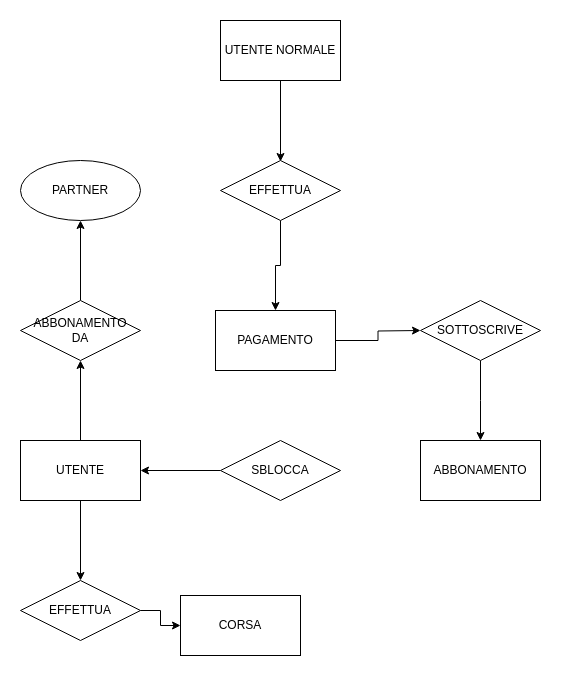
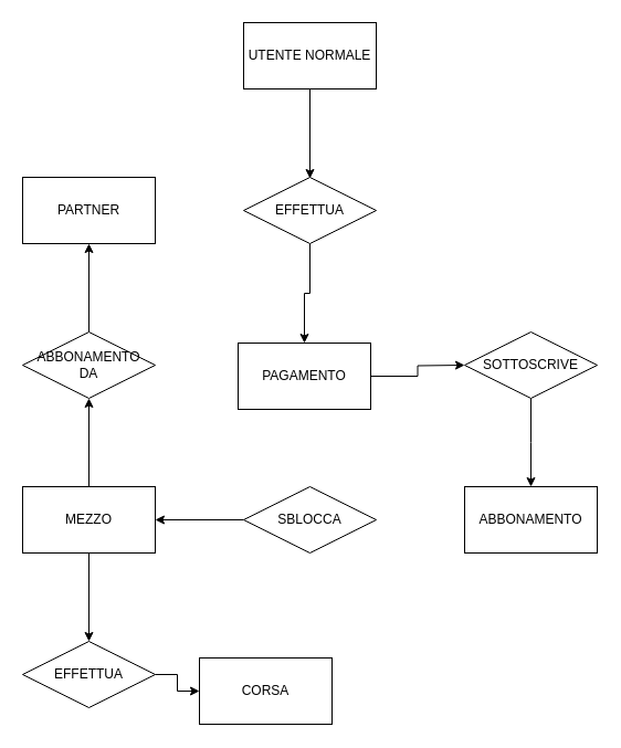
  <mxCell id="0" />
  <mxCell id="1" parent="0" />
  <mxCell id="2" style="edgeStyle=orthogonalEdgeStyle;rounded=0;orthogonalLoop=1;jettySize=auto;html=1;" parent="1" source="3" edge="1"><mxGeometry relative="1" as="geometry"><mxPoint x="280" y="161" as="targetPoint" /></mxGeometry></mxCell>
  <mxCell id="3" value="UTENTE NORMALE" style="rounded=0;whiteSpace=wrap;html=1;" parent="1" vertex="1"><mxGeometry x="220" y="20" width="120" height="60" as="geometry" /></mxCell>
  <mxCell id="4" style="edgeStyle=orthogonalEdgeStyle;rounded=0;orthogonalLoop=1;jettySize=auto;html=1;" parent="1" source="5" target="7" edge="1"><mxGeometry relative="1" as="geometry" /></mxCell>
  <mxCell id="5" value="EFFETTUA" style="rhombus;whiteSpace=wrap;html=1;" parent="1" vertex="1"><mxGeometry x="220" y="160" width="120" height="60" as="geometry" /></mxCell>
  <mxCell id="6" style="edgeStyle=orthogonalEdgeStyle;rounded=0;orthogonalLoop=1;jettySize=auto;html=1;" parent="1" source="7" edge="1"><mxGeometry relative="1" as="geometry"><mxPoint x="420" y="330" as="targetPoint" /></mxGeometry></mxCell>
  <mxCell id="7" value="PAGAMENTO" style="rounded=0;whiteSpace=wrap;html=1;" parent="1" vertex="1"><mxGeometry x="215" y="310" width="120" height="60" as="geometry" /></mxCell>
  <mxCell id="8" style="edgeStyle=orthogonalEdgeStyle;rounded=0;orthogonalLoop=1;jettySize=auto;html=1;" parent="1" source="9" target="15" edge="1"><mxGeometry relative="1" as="geometry" /></mxCell>
  <mxCell id="9" value="SBLOCCA" style="rhombus;whiteSpace=wrap;html=1;" parent="1" vertex="1"><mxGeometry x="220" y="440" width="120" height="60" as="geometry" /></mxCell>
  <mxCell id="10" style="edgeStyle=orthogonalEdgeStyle;rounded=0;orthogonalLoop=1;jettySize=auto;html=1;" parent="1" source="11" edge="1"><mxGeometry relative="1" as="geometry"><mxPoint x="480" y="440" as="targetPoint" /></mxGeometry></mxCell>
  <mxCell id="11" value="SOTTOSCRIVE" style="rhombus;whiteSpace=wrap;html=1;" parent="1" vertex="1"><mxGeometry x="420" y="300" width="120" height="60" as="geometry" /></mxCell>
  <mxCell id="12" value="ABBONAMENTO" style="rounded=0;whiteSpace=wrap;html=1;" parent="1" vertex="1"><mxGeometry x="420" y="440" width="120" height="60" as="geometry" /></mxCell>
  <mxCell id="13" style="edgeStyle=orthogonalEdgeStyle;rounded=0;orthogonalLoop=1;jettySize=auto;html=1;" parent="1" source="15" target="16" edge="1"><mxGeometry relative="1" as="geometry" /></mxCell>
  <mxCell id="14" style="edgeStyle=orthogonalEdgeStyle;rounded=0;orthogonalLoop=1;jettySize=auto;html=1;" edge="1" parent="1" source="15"><mxGeometry relative="1" as="geometry"><mxPoint x="80" y="360" as="targetPoint" /></mxGeometry></mxCell>
- <mxCell id="15" value="UTENTE" style="rounded=0;whiteSpace=wrap;html=1;" parent="1" vertex="1"><mxGeometry x="20" y="440" width="120" height="60" as="geometry" /></mxCell>
+ <mxCell id="15" value="MEZZO" style="rounded=0;whiteSpace=wrap;html=1;" parent="1" vertex="1"><mxGeometry x="20" y="440" width="120" height="60" as="geometry" /></mxCell>
  <mxCell id="16" value="EFFETTUA" style="rhombus;whiteSpace=wrap;html=1;" parent="1" vertex="1"><mxGeometry x="20" y="580" width="120" height="60" as="geometry" /></mxCell>
  <mxCell id="17" value="" style="edgeStyle=orthogonalEdgeStyle;rounded=0;orthogonalLoop=1;jettySize=auto;html=1;" parent="1" source="16" target="18" edge="1"><mxGeometry relative="1" as="geometry"><mxPoint x="620" y="610" as="targetPoint" /><mxPoint x="130" y="610" as="sourcePoint" /></mxGeometry></mxCell>
  <mxCell id="18" value="CORSA" style="rounded=0;whiteSpace=wrap;html=1;" parent="1" vertex="1"><mxGeometry x="180" y="595" width="120" height="60" as="geometry" /></mxCell>
  <mxCell id="19" style="edgeStyle=orthogonalEdgeStyle;rounded=0;orthogonalLoop=1;jettySize=auto;html=1;" edge="1" parent="1" source="20" target="21"><mxGeometry relative="1" as="geometry" /></mxCell>
  <mxCell id="20" value="ABBONAMENTO&lt;div&gt;DA&lt;/div&gt;" style="rhombus;whiteSpace=wrap;html=1;" vertex="1" parent="1"><mxGeometry x="20" y="300" width="120" height="60" as="geometry" /></mxCell>
- <mxCell id="21" value="PARTNER" style="ellipse;whiteSpace=wrap;html=1;" vertex="1" parent="1"><mxGeometry x="20" y="160" width="120" height="60" as="geometry" /></mxCell>
+ <mxCell id="21" value="PARTNER" style="rounded=0;whiteSpace=wrap;html=1;" vertex="1" parent="1"><mxGeometry x="20" y="160" width="120" height="60" as="geometry" /></mxCell>
